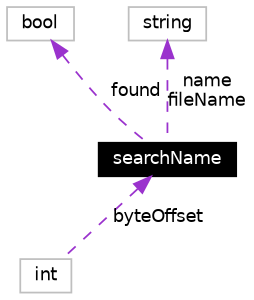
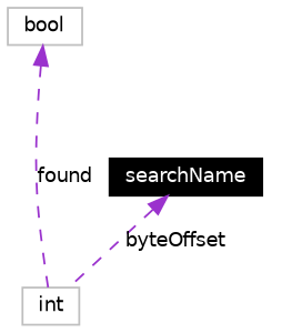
  digraph {
    node [color=grey75 fontname=Helvetica fontsize=10 shape=box]
    edge [color=darkorchid3 dir=back fontname=Helvetica fontsize=10 style=dashed]
    n1 [color=black fontcolor=white height=0.2 label=searchName style=filled width=0.4]
    n2 [height=0.2 label=int width=0.4]
-   n3 [height=0.2 label=string width=0.4]
    n4 [height=0.2 label=bool width=0.4]
    n1 -> n2 [label=byteOffset]
-   n3 -> n1 [label="name\nfileName"]
-   n4 -> n1 [label=found]
+   n4 -> n2 [label=found]
  }
